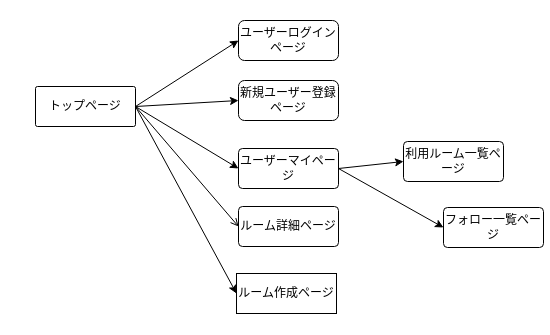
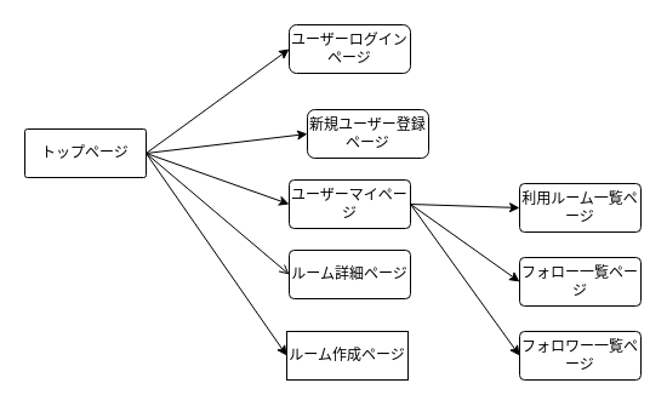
  <mxCell id="0" />
  <mxCell id="1" parent="0" />
  <mxCell id="2" style="edgeStyle=none;rounded=1;html=1;entryX=0;entryY=0.5;entryDx=0;entryDy=0;strokeColor=#000000;exitX=1;exitY=0.5;exitDx=0;exitDy=0;endArrow=open;" edge="1" parent="1" source="6" target="13"><mxGeometry relative="1" as="geometry"><mxPoint x="150" y="40" as="sourcePoint" /></mxGeometry></mxCell>
  <mxCell id="3" style="edgeStyle=none;rounded=1;html=1;exitX=1;exitY=0.5;exitDx=0;exitDy=0;entryX=0;entryY=0.5;entryDx=0;entryDy=0;strokeColor=#000000;" edge="1" parent="1" source="6" target="17"><mxGeometry relative="1" as="geometry" /></mxCell>
  <mxCell id="4" style="edgeStyle=none;rounded=1;html=1;exitX=1;exitY=0.5;exitDx=0;exitDy=0;entryX=0;entryY=0.5;entryDx=0;entryDy=0;strokeColor=#000000;" edge="1" parent="1" source="6" target="7"><mxGeometry relative="1" as="geometry" /></mxCell>
  <mxCell id="5" style="edgeStyle=none;rounded=1;html=1;exitX=1;exitY=0.5;exitDx=0;exitDy=0;entryX=0;entryY=0.5;entryDx=0;entryDy=0;strokeColor=#000000;" edge="1" parent="1" source="6" target="8"><mxGeometry relative="1" as="geometry" /></mxCell>
- <mxCell id="6" value="トップページ" style="rounded=1;arcSize=5;whiteSpace=wrap;html=1;align=center;" vertex="1" parent="1"><mxGeometry x="35" y="86" width="100" height="40" as="geometry" /></mxCell>
+ <mxCell id="6" value="トップページ" style="rounded=1;arcSize=5;whiteSpace=wrap;html=1;align=center;" vertex="1" parent="1"><mxGeometry x="20" y="106" width="100" height="40" as="geometry" /></mxCell>
  <mxCell id="7" value="ユーザーログインページ" style="whiteSpace=wrap;html=1;align=center;rounded=1;" vertex="1" parent="1"><mxGeometry x="238" y="20" width="100" height="40" as="geometry" /></mxCell>
- <mxCell id="8" value="新規ユーザー登録ページ" style="whiteSpace=wrap;html=1;align=center;rounded=1;" vertex="1" parent="1"><mxGeometry x="238" y="80" width="100" height="40" as="geometry" /></mxCell>
+ <mxCell id="8" value="新規ユーザー登録ページ" style="whiteSpace=wrap;html=1;align=center;rounded=1;" vertex="1" parent="1"><mxGeometry x="253" y="90" width="100" height="40" as="geometry" /></mxCell>
  <mxCell id="9" style="edgeStyle=none;rounded=1;html=1;exitX=1;exitY=0.5;exitDx=0;exitDy=0;entryX=0;entryY=0.5;entryDx=0;entryDy=0;strokeColor=#000000;" edge="1" parent="1" source="12" target="14"><mxGeometry relative="1" as="geometry" /></mxCell>
  <mxCell id="10" style="edgeStyle=none;rounded=1;html=1;exitX=1;exitY=0.5;exitDx=0;exitDy=0;entryX=0;entryY=0.5;entryDx=0;entryDy=0;strokeColor=#000000;" edge="1" parent="1" source="12" target="15"><mxGeometry relative="1" as="geometry" /></mxCell>
+ <mxCell id="11" style="edgeStyle=none;rounded=1;html=1;exitX=1;exitY=0.5;exitDx=0;exitDy=0;entryX=0;entryY=0.5;entryDx=0;entryDy=0;strokeColor=#000000;" edge="1" parent="1" source="12" target="16"><mxGeometry relative="1" as="geometry" /></mxCell>
  <mxCell id="12" value="ユーザーマイページ" style="rounded=1;arcSize=10;whiteSpace=wrap;html=1;align=center;" vertex="1" parent="1"><mxGeometry x="238" y="148" width="100" height="40" as="geometry" /></mxCell>
  <mxCell id="13" value="ルーム詳細ページ" style="rounded=1;arcSize=10;whiteSpace=wrap;html=1;align=center;" vertex="1" parent="1"><mxGeometry x="238" y="206" width="100" height="40" as="geometry" /></mxCell>
- <mxCell id="14" value="利用ルーム一覧ページ" style="rounded=1;arcSize=10;whiteSpace=wrap;html=1;align=center;" vertex="1" parent="1"><mxGeometry x="403" y="141" width="100" height="40" as="geometry" /></mxCell>
- <mxCell id="15" value="フォロー一覧ページ" style="rounded=1;arcSize=10;whiteSpace=wrap;html=1;align=center;" vertex="1" parent="1"><mxGeometry x="443" y="207" width="100" height="40" as="geometry" /></mxCell>
+ <mxCell id="14" value="利用ルーム一覧ページ" style="rounded=1;arcSize=10;whiteSpace=wrap;html=1;align=center;" vertex="1" parent="1"><mxGeometry x="428" y="151" width="100" height="40" as="geometry" /></mxCell>
+ <mxCell id="15" value="フォロー一覧ページ" style="rounded=1;arcSize=10;whiteSpace=wrap;html=1;align=center;" vertex="1" parent="1"><mxGeometry x="428" y="212" width="100" height="40" as="geometry" /></mxCell>
+ <mxCell id="16" value="フォロワー一覧ページ" style="rounded=1;arcSize=10;whiteSpace=wrap;html=1;align=center;" vertex="1" parent="1"><mxGeometry x="428" y="273" width="100" height="40" as="geometry" /></mxCell>
  <mxCell id="17" value="ルーム作成ページ" style="arcSize=10;whiteSpace=wrap;html=1;align=center;rounded=0;" vertex="1" parent="1"><mxGeometry x="236" y="273" width="100" height="40" as="geometry" /></mxCell>
  <mxCell id="18" style="edgeStyle=none;rounded=1;html=1;entryX=0;entryY=0.5;entryDx=0;entryDy=0;strokeColor=#000000;exitX=1;exitY=0.5;exitDx=0;exitDy=0;" edge="1" parent="1" source="6" target="12"><mxGeometry relative="1" as="geometry"><mxPoint x="151" y="41" as="sourcePoint" /></mxGeometry></mxCell>
